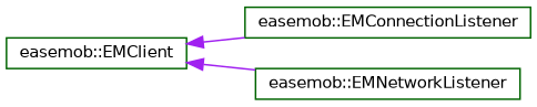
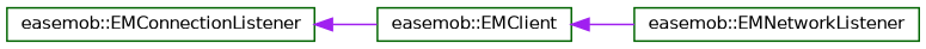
  digraph {
    rankdir=LR
    node [color=darkgreen fillcolor=white fontname=Helvetica fontsize=10 shape=record style=filled]
    edge [color=purple dir=back fontname=Helvetica fontsize=10 labelfontname=Helvetica labelfontsize=10 style=solid]
    n1 [height=0.2 label="easemob::EMConnectionListener" width=0.4]
    n2 [height=0.2 label="easemob::EMClient" width=0.4]
    n3 [height=0.2 label="easemob::EMNetworkListener" width=0.4]
-   n2 -> n1
+   n1 -> n2
    n2 -> n3
  }
